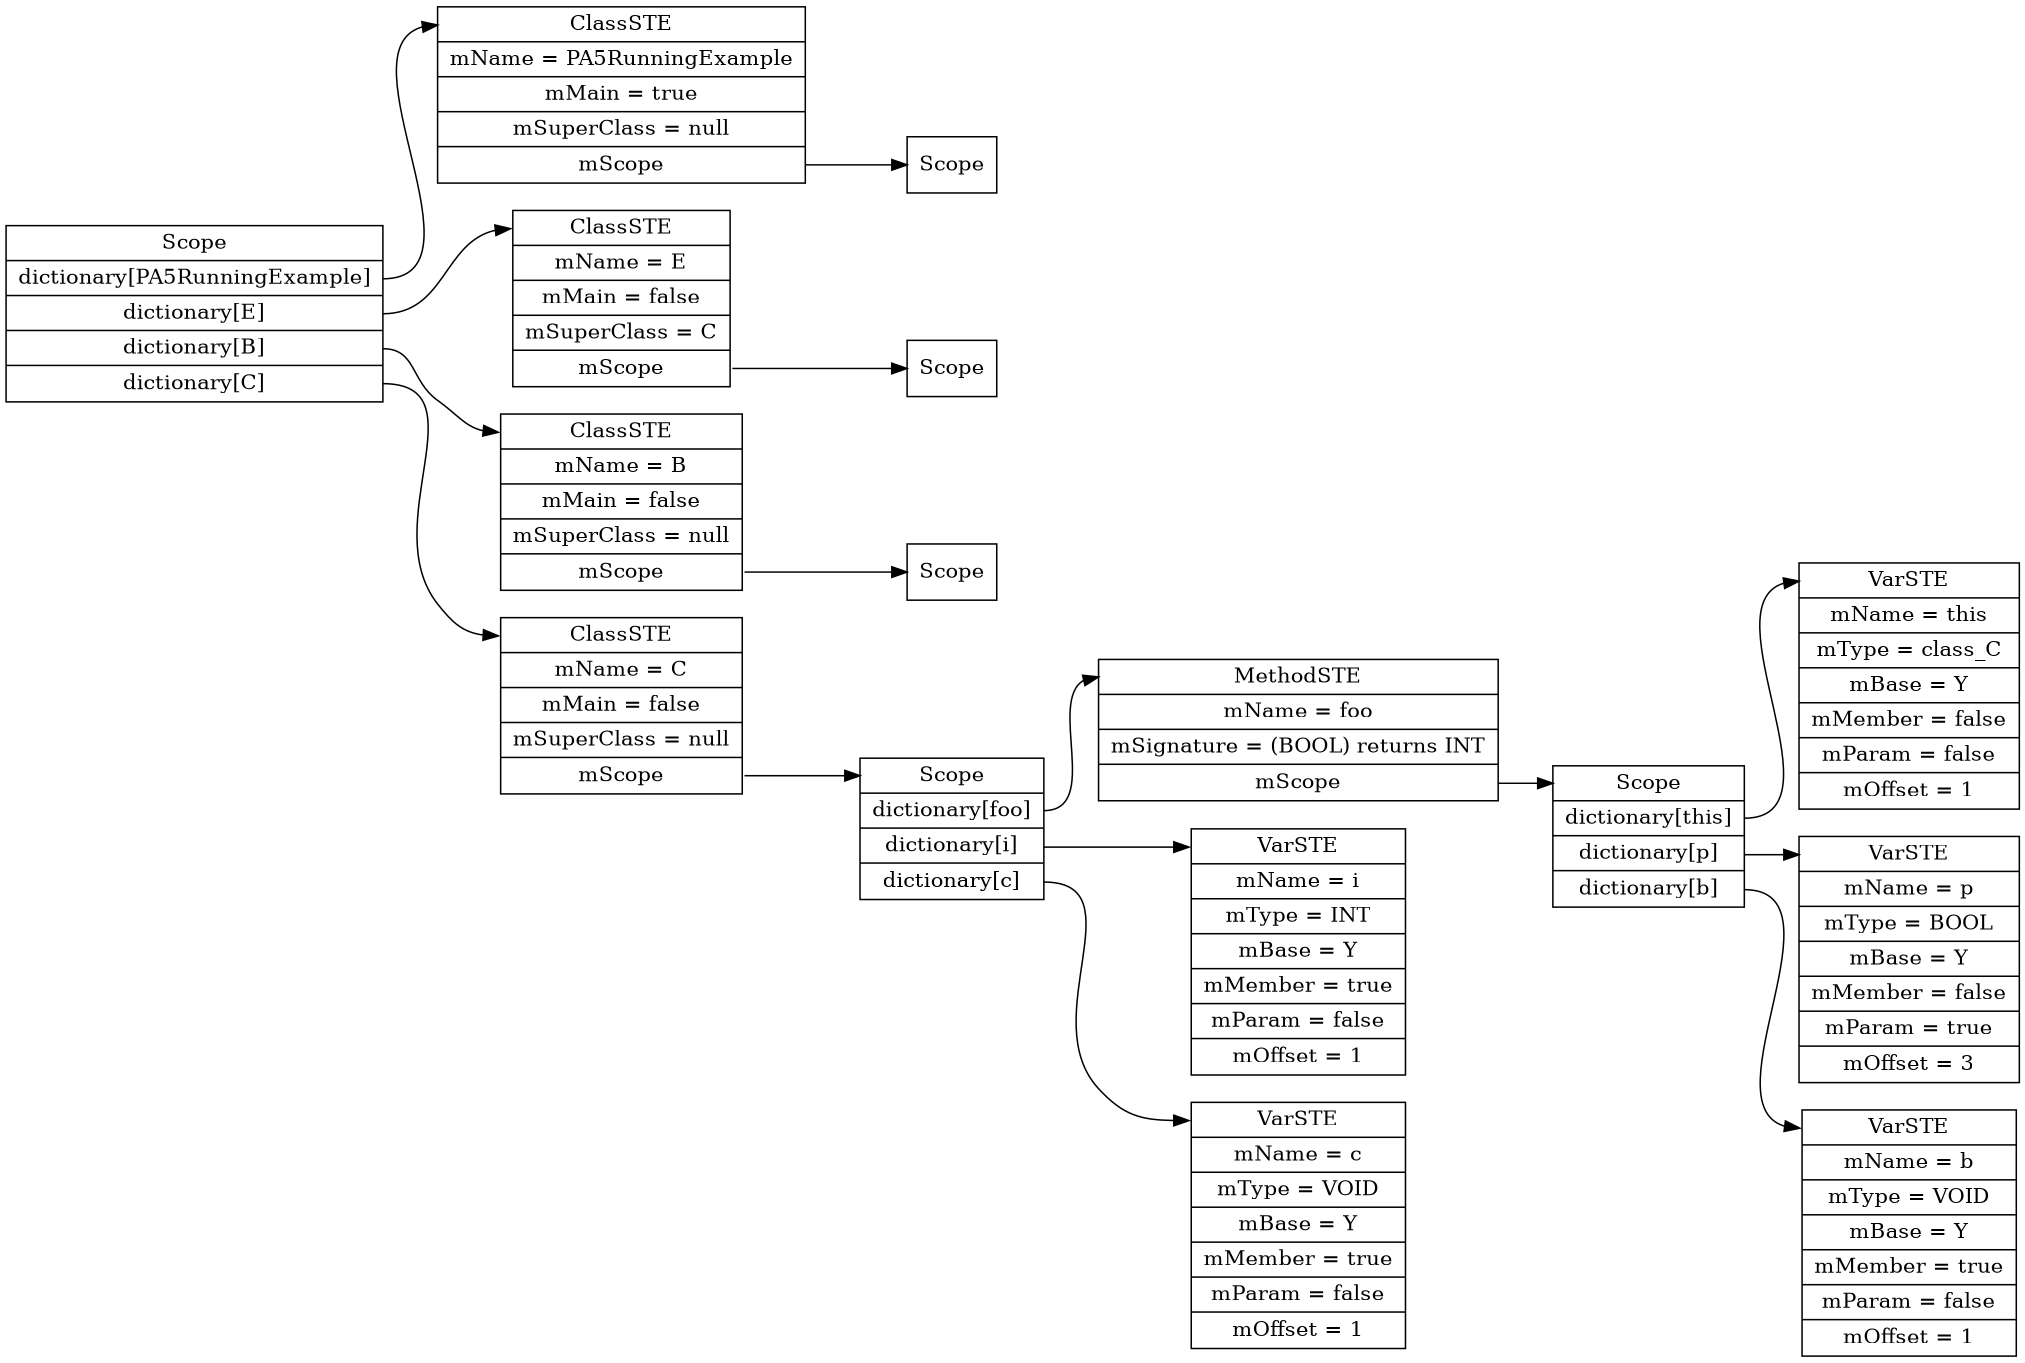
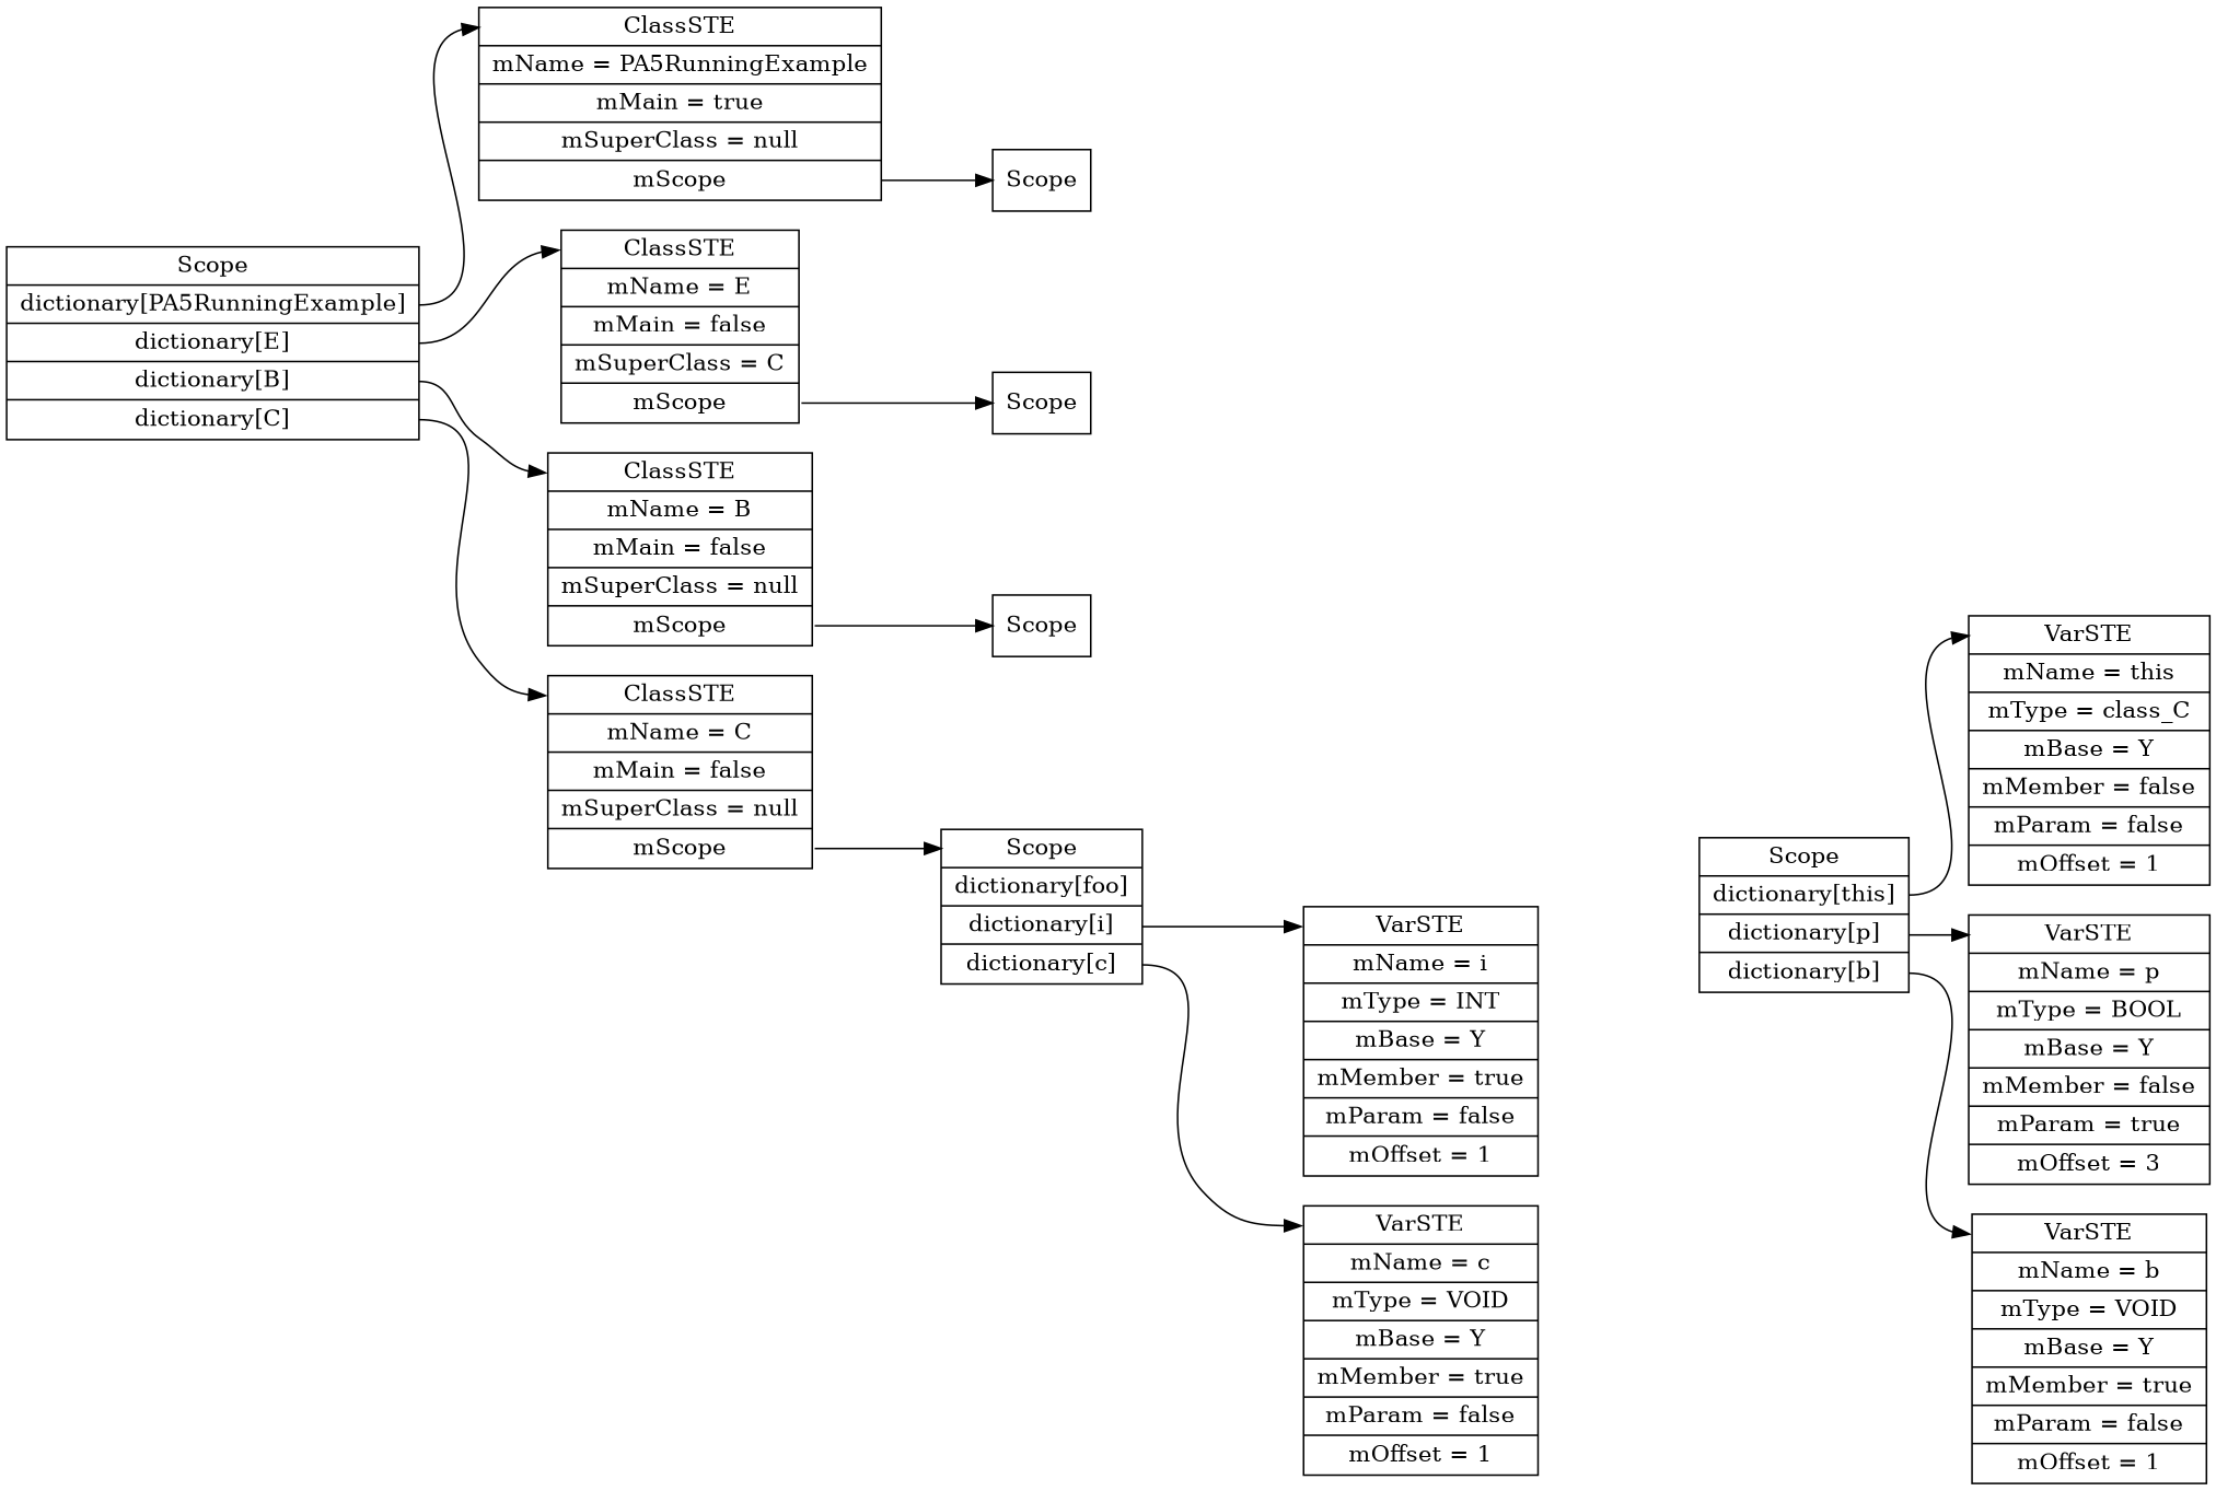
  digraph {
    rankdir=LR
    fontname="DejaVu Serif"
    node [shape=record fontname="DejaVu Serif"]
    edge [headport=f0 tailport=f4 fontname="DejaVu Serif"]
    n1 [label=" <f0> Scope | <f1> dictionary\[PA5RunningExample\] | <f2> dictionary\[E\] | <f3> dictionary\[B\] | <f4> dictionary\[C\] "]
    n2 [label=" <f0> ClassSTE | <f1> mName = PA5RunningExample| <f2> mMain = true| <f3> mSuperClass = null| <f4> mScope "]
    n3 [label=" <f0> ClassSTE | <f1> mName = E| <f2> mMain = false| <f3> mSuperClass = C| <f4> mScope "]
    n4 [label=" <f0> ClassSTE | <f1> mName = B| <f2> mMain = false| <f3> mSuperClass = null| <f4> mScope "]
    n5 [label=" <f0> ClassSTE | <f1> mName = C| <f2> mMain = false| <f3> mSuperClass = null| <f4> mScope "]
    n6 [label=" <f0> Scope "]
    n7 [label=" <f0> Scope "]
    n8 [label=" <f0> Scope "]
    n9 [label=" <f0> Scope | <f1> dictionary\[foo\] | <f2> dictionary\[i\] | <f3> dictionary\[c\] "]
-   n10 [label=" <f0> MethodSTE | <f1> mName = foo| <f2> mSignature = (BOOL) returns INT| <f3> mScope "]
    n11 [label=" <f0> VarSTE | <f1> mName = i| <f2> mType = INT| <f3> mBase = Y| <f4> mMember = true| <f5> mParam = false| <f6> mOffset = 1"]
    n12 [label=" <f0> VarSTE | <f1> mName = c| <f2> mType = VOID| <f3> mBase = Y| <f4> mMember = true| <f5> mParam = false| <f6> mOffset = 1"]
    n13 [label=" <f0> Scope | <f1> dictionary\[this\] | <f2> dictionary\[p\] | <f3> dictionary\[b\] "]
    n14 [label=" <f0> VarSTE | <f1> mName = this| <f2> mType = class_C| <f3> mBase = Y| <f4> mMember = false| <f5> mParam = false| <f6> mOffset = 1"]
    n15 [label=" <f0> VarSTE | <f1> mName = p| <f2> mType = BOOL| <f3> mBase = Y| <f4> mMember = false| <f5> mParam = true| <f6> mOffset = 3"]
    n16 [label=" <f0> VarSTE | <f1> mName = b| <f2> mType = VOID| <f3> mBase = Y| <f4> mMember = true| <f5> mParam = false| <f6> mOffset = 1"]
    n1 -> n2 [tailport=f1]
    n1 -> n3 [tailport=f2]
    n1 -> n4 [tailport=f3]
    n1 -> n5
    n2 -> n6
    n3 -> n7
    n4 -> n8
    n5 -> n9
-   n9 -> n10 [tailport=f1]
    n9 -> n11 [tailport=f2]
    n9 -> n12 [tailport=f3]
-   n10 -> n13 [tailport=f3]
    n13 -> n14 [tailport=f1]
    n13 -> n15 [tailport=f2]
    n13 -> n16 [tailport=f3]
  }
